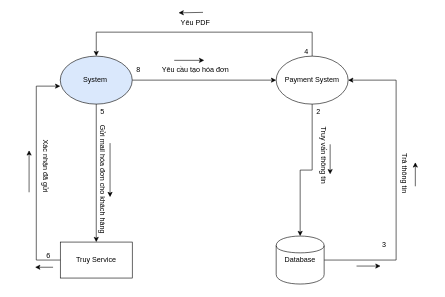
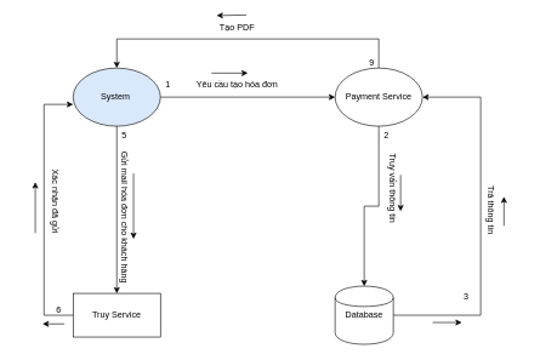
  <mxCell id="0" />
  <mxCell id="1" parent="0" />
  <mxCell id="2" style="edgeStyle=orthogonalEdgeStyle;rounded=0;orthogonalLoop=1;jettySize=auto;html=1;entryX=0;entryY=0.5;entryDx=0;entryDy=0;" edge="1" parent="1" source="4" target="7"><mxGeometry relative="1" as="geometry" /></mxCell>
  <mxCell id="3" style="edgeStyle=orthogonalEdgeStyle;rounded=0;orthogonalLoop=1;jettySize=auto;html=1;" edge="1" parent="1" source="4" target="15"><mxGeometry relative="1" as="geometry"><mxPoint x="160" y="373" as="targetPoint" /></mxGeometry></mxCell>
  <mxCell id="4" value="System&amp;nbsp;" style="ellipse;whiteSpace=wrap;html=1;fillColor=#dae8fc;" vertex="1" parent="1"><mxGeometry x="100" y="93" width="120" height="80" as="geometry" /></mxCell>
  <mxCell id="5" style="edgeStyle=orthogonalEdgeStyle;rounded=0;orthogonalLoop=1;jettySize=auto;html=1;entryX=0.5;entryY=0;entryDx=0;entryDy=0;" edge="1" parent="1" source="7" target="11"><mxGeometry relative="1" as="geometry" /></mxCell>
  <mxCell id="6" style="edgeStyle=orthogonalEdgeStyle;rounded=0;orthogonalLoop=1;jettySize=auto;html=1;entryX=0.5;entryY=0;entryDx=0;entryDy=0;" edge="1" parent="1" source="7" target="4"><mxGeometry relative="1" as="geometry"><Array as="points"><mxPoint x="520" y="53" /><mxPoint x="160" y="53" /></Array></mxGeometry></mxCell>
- <mxCell id="7" value="Payment System" style="ellipse;whiteSpace=wrap;html=1;" vertex="1" parent="1"><mxGeometry x="460" y="93" width="120" height="80" as="geometry" /></mxCell>
- <mxCell id="8" value="8" style="text;html=1;align=center;verticalAlign=middle;resizable=0;points=[];autosize=1;strokeColor=none;fillColor=none;" vertex="1" parent="1"><mxGeometry x="215" y="101" width="30" height="30" as="geometry" /></mxCell>
+ <mxCell id="7" value="Payment Service" style="ellipse;whiteSpace=wrap;html=1;" vertex="1" parent="1"><mxGeometry x="460" y="93" width="120" height="80" as="geometry" /></mxCell>
+ <mxCell id="8" value="1" style="text;html=1;align=center;verticalAlign=middle;resizable=0;points=[];autosize=1;strokeColor=none;fillColor=none;" vertex="1" parent="1"><mxGeometry x="215" y="101" width="30" height="30" as="geometry" /></mxCell>
  <mxCell id="9" value="Yêu cầu tạo hóa đơn" style="text;html=1;align=center;verticalAlign=middle;resizable=0;points=[];autosize=1;strokeColor=none;fillColor=none;" vertex="1" parent="1"><mxGeometry x="255" y="101" width="140" height="30" as="geometry" /></mxCell>
  <mxCell id="10" style="edgeStyle=orthogonalEdgeStyle;rounded=0;orthogonalLoop=1;jettySize=auto;html=1;entryX=1;entryY=0.5;entryDx=0;entryDy=0;exitX=1;exitY=0.5;exitDx=0;exitDy=0;" edge="1" parent="1" source="11" target="7"><mxGeometry relative="1" as="geometry"><Array as="points"><mxPoint x="660" y="433" /><mxPoint x="660" y="133" /></Array></mxGeometry></mxCell>
  <mxCell id="11" value="Database" style="shape=cylinder;whiteSpace=wrap;html=1;" vertex="1" parent="1"><mxGeometry x="460" y="393" width="80" height="80" as="geometry" /></mxCell>
  <mxCell id="12" value="2" style="text;html=1;align=center;verticalAlign=middle;resizable=0;points=[];autosize=1;strokeColor=none;fillColor=none;" vertex="1" parent="1"><mxGeometry x="515" y="171" width="30" height="30" as="geometry" /></mxCell>
  <mxCell id="13" value="Truy vấn thông tin" style="text;html=1;align=center;verticalAlign=middle;resizable=0;points=[];autosize=1;strokeColor=none;fillColor=none;rotation=90;" vertex="1" parent="1"><mxGeometry x="480" y="243" width="120" height="30" as="geometry" /></mxCell>
- <mxCell id="14" value="Yêu PDF" style="text;html=1;align=center;verticalAlign=middle;resizable=0;points=[];autosize=1;strokeColor=none;fillColor=none;" vertex="1" parent="1"><mxGeometry x="290" y="23" width="70" height="30" as="geometry" /></mxCell>
+ <mxCell id="14" value="Tạo PDF" style="text;html=1;align=center;verticalAlign=middle;resizable=0;points=[];autosize=1;strokeColor=none;fillColor=none;" vertex="1" parent="1"><mxGeometry x="290" y="23" width="70" height="30" as="geometry" /></mxCell>
  <mxCell id="15" value="Truy Service" style="rounded=0;whiteSpace=wrap;html=1;" vertex="1" parent="1"><mxGeometry x="100" y="403" width="120" height="60" as="geometry" /></mxCell>
  <mxCell id="16" value="3" style="text;html=1;align=center;verticalAlign=middle;resizable=0;points=[];autosize=1;strokeColor=none;fillColor=none;" vertex="1" parent="1"><mxGeometry x="625" y="393" width="30" height="30" as="geometry" /></mxCell>
  <mxCell id="17" value="Trả thông tin" style="text;html=1;align=center;verticalAlign=middle;resizable=0;points=[];autosize=1;strokeColor=none;fillColor=none;rotation=90;" vertex="1" parent="1"><mxGeometry x="630" y="273" width="90" height="30" as="geometry" /></mxCell>
- <mxCell id="18" value="4" style="text;html=1;align=center;verticalAlign=middle;resizable=0;points=[];autosize=1;strokeColor=none;fillColor=none;" vertex="1" parent="1"><mxGeometry x="495" y="71" width="30" height="30" as="geometry" /></mxCell>
+ <mxCell id="18" value="9" style="text;html=1;align=center;verticalAlign=middle;resizable=0;points=[];autosize=1;strokeColor=none;fillColor=none;" vertex="1" parent="1"><mxGeometry x="495" y="71" width="30" height="30" as="geometry" /></mxCell>
  <mxCell id="19" value="5" style="text;html=1;align=center;verticalAlign=middle;resizable=0;points=[];autosize=1;strokeColor=none;fillColor=none;" vertex="1" parent="1"><mxGeometry x="155" y="171" width="30" height="30" as="geometry" /></mxCell>
  <mxCell id="20" value="Gửi mail hóa đơn cho khách hàng" style="text;html=1;align=center;verticalAlign=middle;resizable=0;points=[];autosize=1;strokeColor=none;fillColor=none;rotation=90;" vertex="1" parent="1"><mxGeometry x="70" y="283" width="200" height="30" as="geometry" /></mxCell>
  <mxCell id="21" style="edgeStyle=orthogonalEdgeStyle;rounded=0;orthogonalLoop=1;jettySize=auto;html=1;entryX=0;entryY=0.625;entryDx=0;entryDy=0;entryPerimeter=0;" edge="1" parent="1" source="15" target="4"><mxGeometry relative="1" as="geometry"><Array as="points"><mxPoint x="60" y="433" /><mxPoint x="60" y="143" /></Array></mxGeometry></mxCell>
  <mxCell id="22" value="6" style="text;html=1;align=center;verticalAlign=middle;resizable=0;points=[];autosize=1;strokeColor=none;fillColor=none;" vertex="1" parent="1"><mxGeometry x="65" y="411" width="30" height="30" as="geometry" /></mxCell>
  <mxCell id="23" value="Xác nhận đã gửi" style="text;html=1;align=center;verticalAlign=middle;resizable=0;points=[];autosize=1;strokeColor=none;fillColor=none;rotation=90;" vertex="1" parent="1"><mxGeometry x="20" y="261" width="110" height="30" as="geometry" /></mxCell>
  <mxCell id="24" value="" style="endArrow=classic;html=1;rounded=0;" edge="1" parent="1"><mxGeometry width="50" height="50" relative="1" as="geometry"><mxPoint x="290" y="100" as="sourcePoint" /><mxPoint x="340" y="100" as="targetPoint" /></mxGeometry></mxCell>
  <mxCell id="25" value="" style="endArrow=classic;html=1;rounded=0;" edge="1" parent="1"><mxGeometry width="50" height="50" relative="1" as="geometry"><mxPoint x="550" y="240" as="sourcePoint" /><mxPoint x="550" y="290" as="targetPoint" /></mxGeometry></mxCell>
  <mxCell id="26" value="" style="endArrow=classic;html=1;rounded=0;" edge="1" parent="1"><mxGeometry width="50" height="50" relative="1" as="geometry"><mxPoint x="594" y="443" as="sourcePoint" /><mxPoint x="634" y="443" as="targetPoint" /></mxGeometry></mxCell>
  <mxCell id="27" value="" style="endArrow=classic;html=1;rounded=0;entryX=0.3;entryY=0.333;entryDx=0;entryDy=0;entryPerimeter=0;" edge="1" parent="1"><mxGeometry width="50" height="50" relative="1" as="geometry"><mxPoint x="692" y="310" as="sourcePoint" /><mxPoint x="692.01" y="270" as="targetPoint" /></mxGeometry></mxCell>
  <mxCell id="28" value="" style="endArrow=classic;html=1;rounded=0;entryX=-0.011;entryY=-0.073;entryDx=0;entryDy=0;entryPerimeter=0;" edge="1" parent="1"><mxGeometry width="50" height="50" relative="1" as="geometry"><mxPoint x="338" y="20" as="sourcePoint" /><mxPoint x="297.23" y="20.81" as="targetPoint" /></mxGeometry></mxCell>
  <mxCell id="29" value="" style="endArrow=classic;html=1;rounded=0;" edge="1" parent="1"><mxGeometry width="50" height="50" relative="1" as="geometry"><mxPoint x="183" y="238" as="sourcePoint" /><mxPoint x="183" y="328" as="targetPoint" /></mxGeometry></mxCell>
  <mxCell id="30" value="" style="endArrow=classic;html=1;rounded=0;" edge="1" parent="1"><mxGeometry width="50" height="50" relative="1" as="geometry"><mxPoint x="88" y="445" as="sourcePoint" /><mxPoint x="58" y="445" as="targetPoint" /></mxGeometry></mxCell>
  <mxCell id="31" value="" style="endArrow=classic;html=1;rounded=0;" edge="1" parent="1"><mxGeometry width="50" height="50" relative="1" as="geometry"><mxPoint x="48" y="320" as="sourcePoint" /><mxPoint x="48" y="250" as="targetPoint" /></mxGeometry></mxCell>
